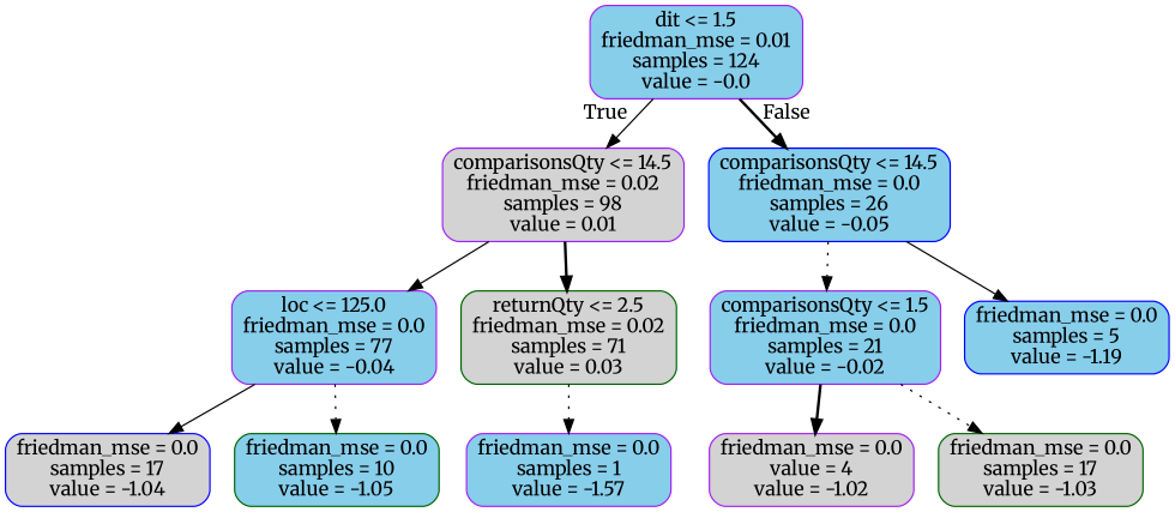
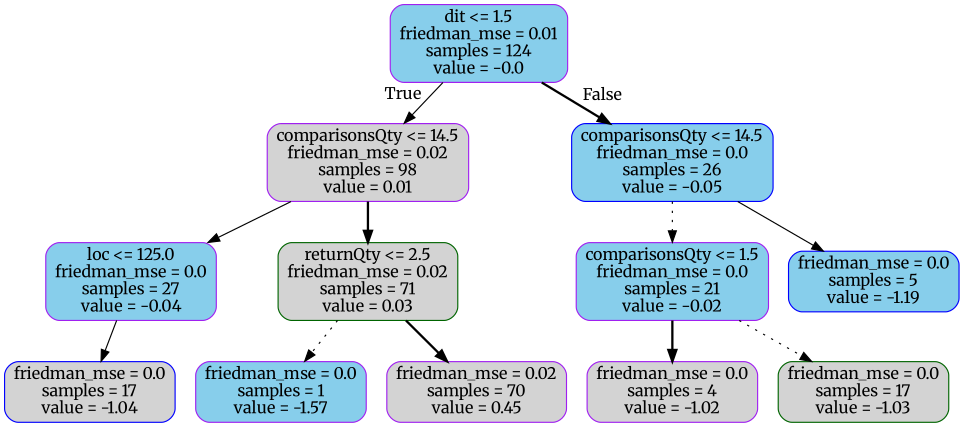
  digraph {
    fontname=Merriweather
    node [color=purple fillcolor=skyblue fontname=Merriweather shape=box style="filled, rounded"]
    edge [fontname=Merriweather style=solid]
    n1 [label="dit <= 1.5\nfriedman_mse = 0.01\nsamples = 124\nvalue = -0.0"]
    n2 [fillcolor=lightgrey label="comparisonsQty <= 14.5\nfriedman_mse = 0.02\nsamples = 98\nvalue = 0.01"]
    n3 [color=blue label="comparisonsQty <= 14.5\nfriedman_mse = 0.0\nsamples = 26\nvalue = -0.05"]
-   n4 [label="loc <= 125.0\nfriedman_mse = 0.0\nsamples = 77\nvalue = -0.04"]
+   n4 [label="loc <= 125.0\nfriedman_mse = 0.0\nsamples = 27\nvalue = -0.04"]
    n5 [color=darkgreen fillcolor=lightgrey label="returnQty <= 2.5\nfriedman_mse = 0.02\nsamples = 71\nvalue = 0.03"]
    n6 [label="comparisonsQty <= 1.5\nfriedman_mse = 0.0\nsamples = 21\nvalue = -0.02"]
    n7 [color=blue label="friedman_mse = 0.0\nsamples = 5\nvalue = -1.19"]
    n8 [color=blue fillcolor=lightgrey label="friedman_mse = 0.0\nsamples = 17\nvalue = -1.04"]
-   n9 [color=darkgreen label="friedman_mse = 0.0\nsamples = 10\nvalue = -1.05"]
    n10 [label="friedman_mse = 0.0\nsamples = 1\nvalue = -1.57"]
-   n12 [fillcolor=lightgrey label="friedman_mse = 0.0\nvalue = 4\nvalue = -1.02"]
+   n11 [fillcolor=lightgrey label="friedman_mse = 0.02\nsamples = 70\nvalue = 0.45"]
+   n12 [fillcolor=lightgrey label="friedman_mse = 0.0\nsamples = 4\nvalue = -1.02"]
    n13 [color=darkgreen fillcolor=lightgrey label="friedman_mse = 0.0\nsamples = 17\nvalue = -1.03"]
    n1 -> n2 [headlabel=True labelangle=45 labeldistance=2.5]
    n1 -> n3 [headlabel=False labelangle=-45 labeldistance=2.5 style=bold]
    n2 -> n4
    n2 -> n5 [style=bold]
    n3 -> n6 [style=dotted]
    n3 -> n7
    n4 -> n8
-   n4 -> n9 [style=dotted]
    n5 -> n10 [style=dotted]
+   n5 -> n11 [style=bold]
    n6 -> n12 [style=bold]
    n6 -> n13 [style=dotted]
  }
